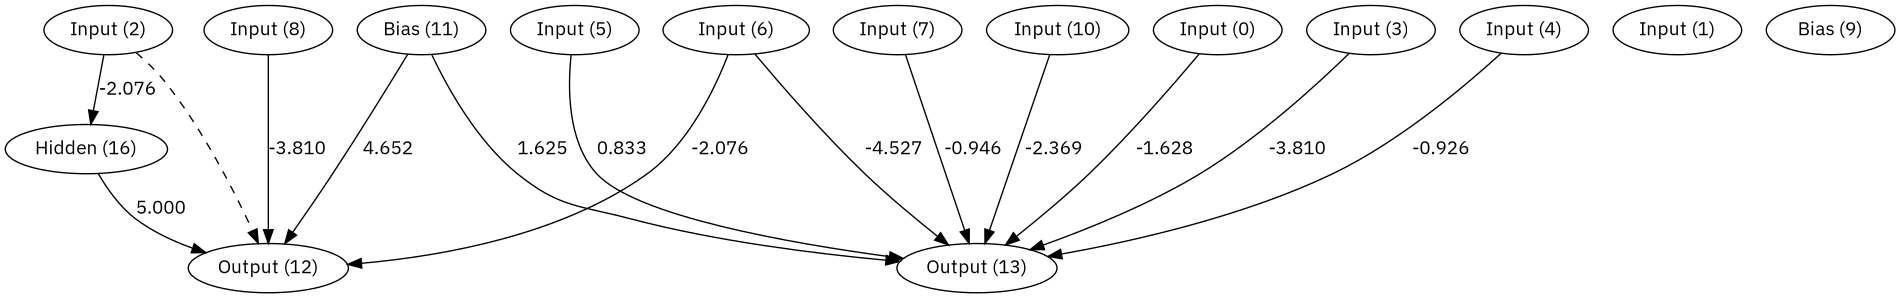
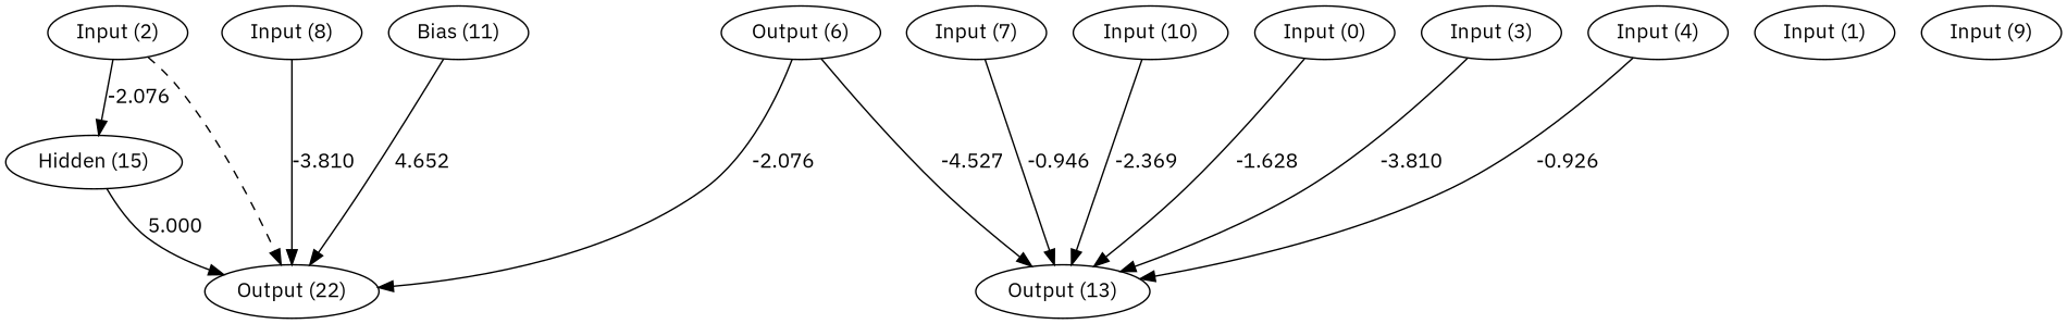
  digraph {
    fontname="IBM Plex Sans"
    node [fontname="IBM Plex Sans"]
    edge [fontname="IBM Plex Sans"]
    n1 [label="Bias (11)"]
    n2 [label="Input (0)"]
    n3 [label="Input (1)"]
    n4 [label="Input (2)"]
    n5 [label="Input (3)"]
    n6 [label="Input (4)"]
-   n7 [label="Input (5)"]
-   n8 [label="Input (6)"]
+   n8 [label="Output (6)"]
    n9 [label="Input (7)"]
    n10 [label="Input (8)"]
-   n11 [label="Bias (9)"]
+   n11 [label="Input (9)"]
    n12 [label="Input (10)"]
-   n13 [label="Output (12)"]
+   n13 [label="Output (22)"]
    n14 [label="Output (13)"]
-   n15 [label="Hidden (16)"]
+   n15 [label="Hidden (15)"]
    subgraph sub_1 {
      rank=same
      n1
      n2
      n3
      n4
      n5
      n6
-     n7
      n8
      n9
      n10
      n11
      n12
    }
    subgraph sub_2 {
      rank=same
      n13
      n14
    }
    n1 -> n13 [label=4.652]
-   n1 -> n14 [label=1.625]
    n2 -> n14 [label=-1.628]
    n4 -> n13 [style=dashed]
    n4 -> n15 [label=-2.076]
    n5 -> n14 [label=-3.810]
    n6 -> n14 [label=-0.926]
-   n7 -> n14 [label=0.833]
    n8 -> n13 [label=-2.076]
    n8 -> n14 [label=-4.527]
    n9 -> n14 [label=-0.946]
    n10 -> n13 [label=-3.810]
    n12 -> n14 [label=-2.369]
    n15 -> n13 [label=5.000]
  }
